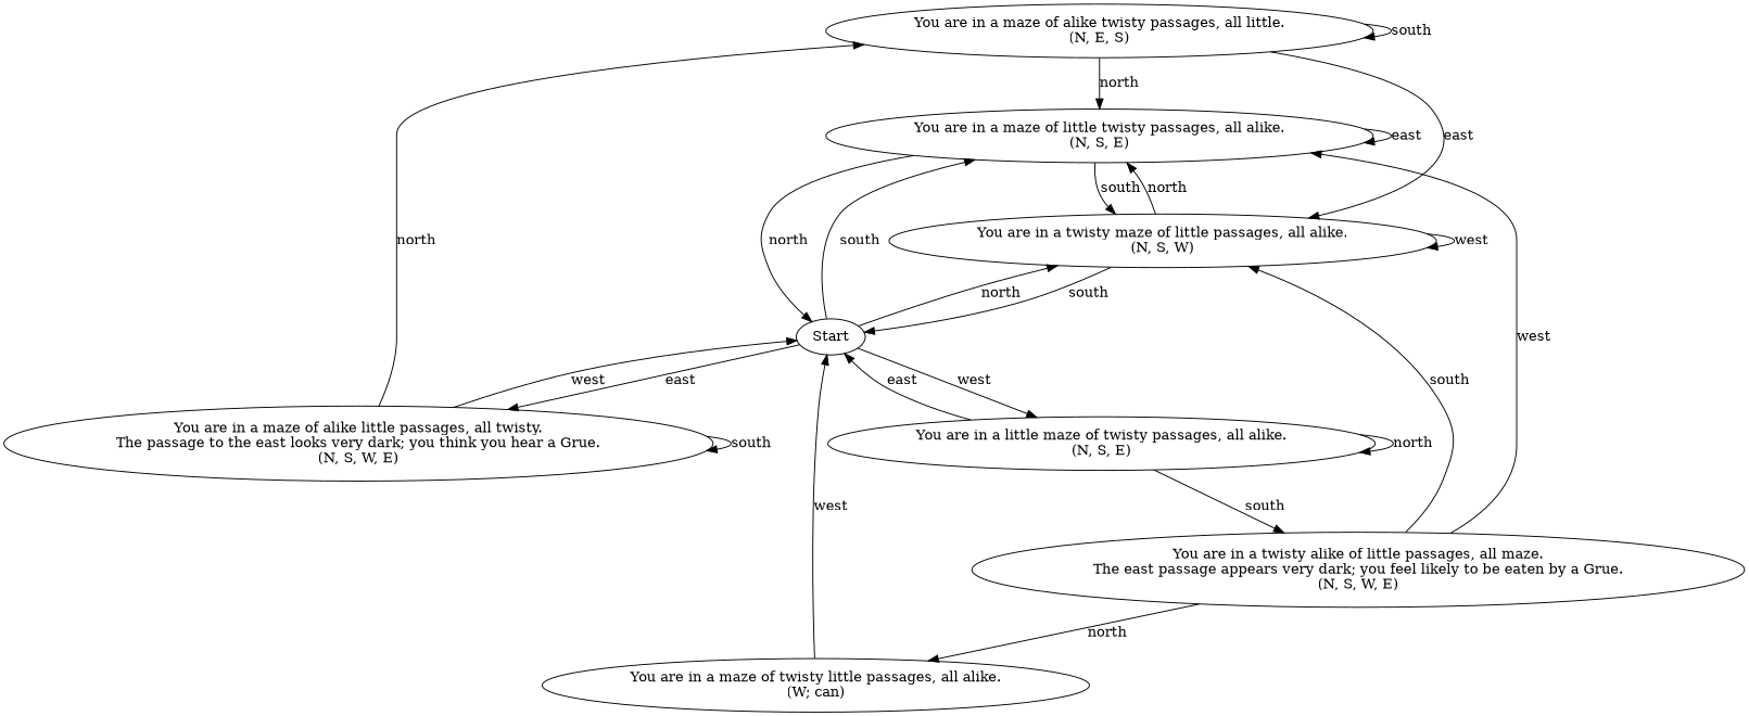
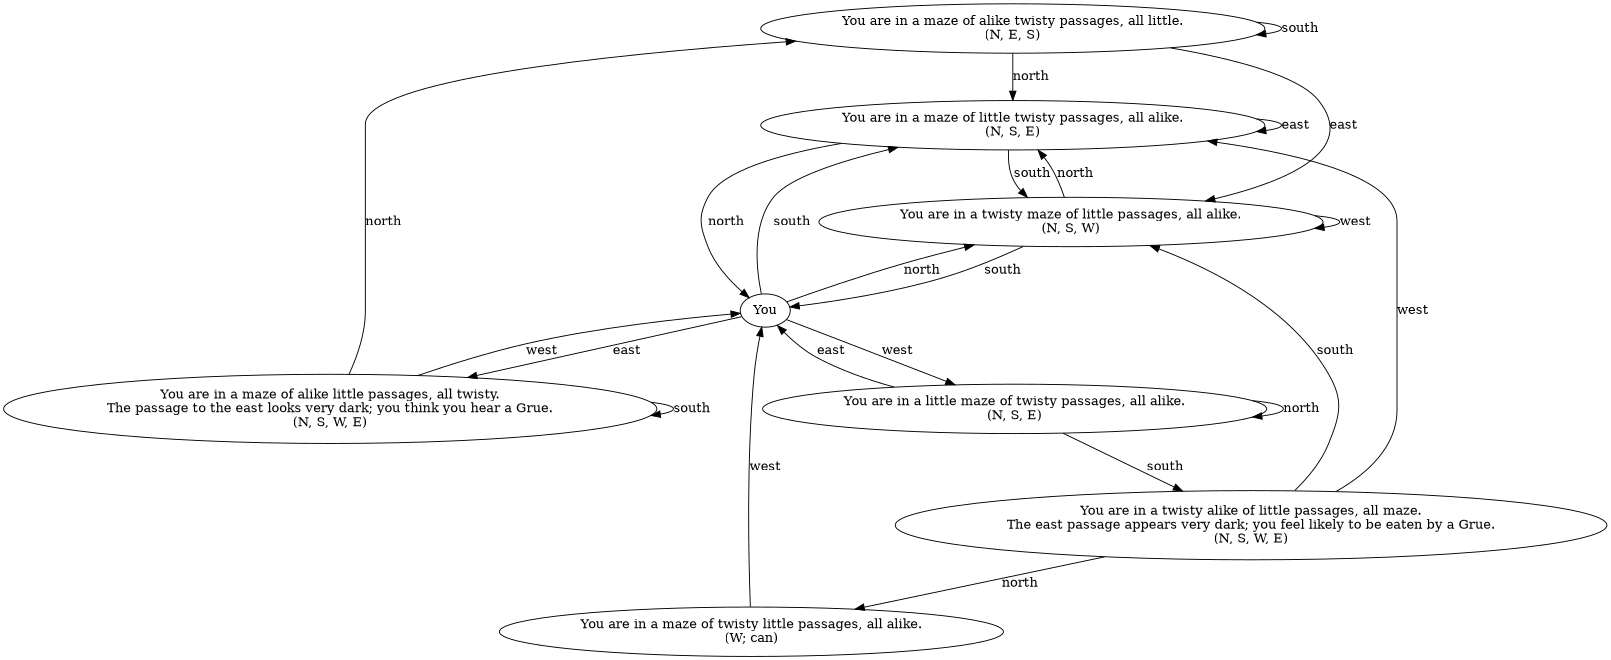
  digraph {
    n1 [label="You are in a maze of alike twisty passages, all little.\n(N, E, S)"]
    n2 [label="You are in a maze of little twisty passages, all alike.\n(N, S, E)"]
    n3 [label="You are in a twisty maze of little passages, all alike.\n(N, S, W)"]
-   Start
+   Start [label=You]
    n5 [label="You are in a maze of alike little passages, all twisty.\nThe passage to the east looks very dark; you think you hear a Grue.\n(N, S, W, E)"]
    n6 [label="You are in a little maze of twisty passages, all alike.\n(N, S, E)"]
    n7 [label="You are in a twisty alike of little passages, all maze.\nThe east passage appears very dark; you feel likely to be eaten by a Grue.\n(N, S, W, E)"]
    n8 [label="You are in a maze of twisty little passages, all alike.\n(W; can)"]
    n1 -> n1 [label=south]
    n1 -> n2 [label=north]
    n1 -> n3 [label=east]
    n2 -> n2 [label=east]
    n2 -> n3 [label=south]
    n2 -> Start [label=north]
    n3 -> n2 [label=north]
    n3 -> n3 [label=west]
    n3 -> Start [label=south]
    Start -> n2 [label=south]
    Start -> n3 [label=north]
    Start -> n5 [label=east]
    Start -> n6 [label=west]
    n5 -> n1 [label=north]
    n5 -> Start [label=west]
    n5 -> n5 [label=south]
    n6 -> Start [label=east]
    n6 -> n6 [label=north]
    n6 -> n7 [label=south]
    n7 -> n2 [label=west]
    n7 -> n3 [label=south]
    n7 -> n8 [label=north]
    n8 -> Start [label=west]
  }
